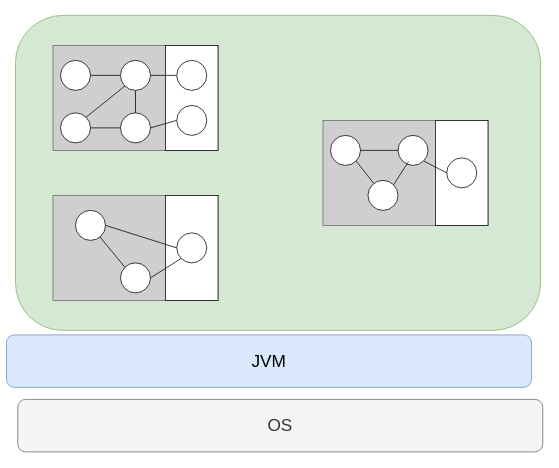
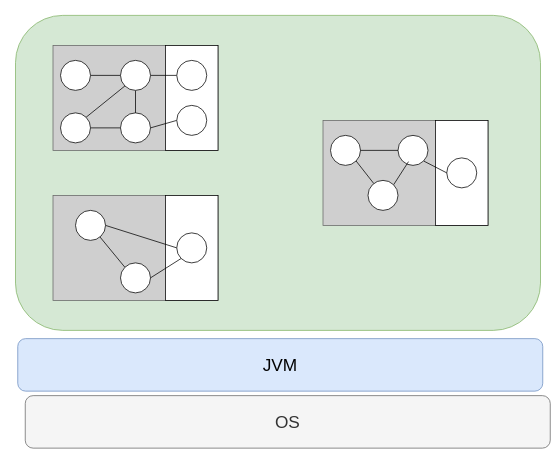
  <mxCell id="0" />
  <mxCell id="1" parent="0" />
  <mxCell id="2" value="" style="rounded=1;whiteSpace=wrap;html=1;fillColor=#d5e8d4;strokeColor=#82b366;" vertex="1" parent="1"><mxGeometry x="20" y="20" width="700" height="420" as="geometry" /></mxCell>
- <mxCell id="3" value="&lt;font style=&quot;font-size: 23px&quot;&gt;JVM&lt;/font&gt;" style="rounded=1;whiteSpace=wrap;html=1;fillColor=#dae8fc;strokeColor=#6c8ebf;" vertex="1" parent="1"><mxGeometry x="8" y="446" width="700" height="70" as="geometry" /></mxCell>
- <mxCell id="4" value="&lt;font style=&quot;font-size: 23px&quot;&gt;OS&lt;/font&gt;" style="rounded=1;whiteSpace=wrap;html=1;fillColor=#f5f5f5;strokeColor=#666666;fontColor=#333333;" vertex="1" parent="1"><mxGeometry x="23" y="532" width="700" height="70" as="geometry" /></mxCell>
+ <mxCell id="3" value="&lt;font style=&quot;font-size: 23px&quot;&gt;JVM&lt;/font&gt;" style="rounded=1;whiteSpace=wrap;html=1;fillColor=#dae8fc;strokeColor=#6c8ebf;" vertex="1" parent="1"><mxGeometry x="23" y="451" width="700" height="70" as="geometry" /></mxCell>
+ <mxCell id="4" value="&lt;font style=&quot;font-size: 23px&quot;&gt;OS&lt;/font&gt;" style="rounded=1;whiteSpace=wrap;html=1;fillColor=#f5f5f5;strokeColor=#666666;fontColor=#333333;" vertex="1" parent="1"><mxGeometry x="33" y="527" width="700" height="70" as="geometry" /></mxCell>
  <mxCell id="5" value="" style="group" vertex="1" connectable="0" parent="1"><mxGeometry x="70" y="60" width="220" height="140" as="geometry" /></mxCell>
  <mxCell id="6" value="" style="rounded=0;whiteSpace=wrap;html=1;fillColor=#CFCFCF;strokeColor=#666666;fontColor=#333333;" vertex="1" parent="5"><mxGeometry width="220" height="140" as="geometry" /></mxCell>
  <mxCell id="7" value="" style="rounded=0;whiteSpace=wrap;html=1;" vertex="1" parent="5"><mxGeometry x="150" width="70" height="140" as="geometry" /></mxCell>
  <mxCell id="8" style="edgeStyle=none;rounded=0;orthogonalLoop=1;jettySize=auto;html=1;exitX=0;exitY=0.5;exitDx=0;exitDy=0;endArrow=none;endFill=0;" edge="1" parent="5" source="9" target="15"><mxGeometry relative="1" as="geometry" /></mxCell>
  <mxCell id="9" value="" style="ellipse;whiteSpace=wrap;html=1;aspect=fixed;fillColor=#FFFFFF;" vertex="1" parent="5"><mxGeometry x="165" y="20" width="40" height="40" as="geometry" /></mxCell>
  <mxCell id="10" style="edgeStyle=none;rounded=0;orthogonalLoop=1;jettySize=auto;html=1;exitX=0;exitY=0.5;exitDx=0;exitDy=0;entryX=1;entryY=0.5;entryDx=0;entryDy=0;endArrow=none;endFill=0;" edge="1" parent="5" source="11" target="19"><mxGeometry relative="1" as="geometry" /></mxCell>
  <mxCell id="11" value="" style="ellipse;whiteSpace=wrap;html=1;aspect=fixed;fillColor=#FFFFFF;" vertex="1" parent="5"><mxGeometry x="165" y="80" width="40" height="40" as="geometry" /></mxCell>
  <mxCell id="12" style="edgeStyle=none;rounded=0;orthogonalLoop=1;jettySize=auto;html=1;exitX=1;exitY=0.5;exitDx=0;exitDy=0;entryX=0;entryY=0.5;entryDx=0;entryDy=0;endArrow=none;endFill=0;" edge="1" parent="5" source="13" target="15"><mxGeometry relative="1" as="geometry" /></mxCell>
  <mxCell id="13" value="" style="ellipse;whiteSpace=wrap;html=1;aspect=fixed;fillColor=#FFFFFF;" vertex="1" parent="5"><mxGeometry x="10" y="20" width="40" height="40" as="geometry" /></mxCell>
  <mxCell id="14" style="edgeStyle=none;rounded=0;orthogonalLoop=1;jettySize=auto;html=1;exitX=0.5;exitY=1;exitDx=0;exitDy=0;endArrow=none;endFill=0;" edge="1" parent="5" source="15" target="19"><mxGeometry relative="1" as="geometry" /></mxCell>
  <mxCell id="15" value="" style="ellipse;whiteSpace=wrap;html=1;aspect=fixed;fillColor=#FFFFFF;" vertex="1" parent="5"><mxGeometry x="90" y="20" width="40" height="40" as="geometry" /></mxCell>
  <mxCell id="16" style="edgeStyle=none;rounded=0;orthogonalLoop=1;jettySize=auto;html=1;exitX=1;exitY=0.5;exitDx=0;exitDy=0;entryX=0;entryY=0.5;entryDx=0;entryDy=0;endArrow=none;endFill=0;" edge="1" parent="5" source="18" target="19"><mxGeometry relative="1" as="geometry" /></mxCell>
  <mxCell id="17" style="edgeStyle=none;rounded=0;orthogonalLoop=1;jettySize=auto;html=1;exitX=1;exitY=0;exitDx=0;exitDy=0;entryX=0;entryY=1;entryDx=0;entryDy=0;endArrow=none;endFill=0;" edge="1" parent="5" source="18" target="15"><mxGeometry relative="1" as="geometry" /></mxCell>
  <mxCell id="18" value="" style="ellipse;whiteSpace=wrap;html=1;aspect=fixed;fillColor=#FFFFFF;" vertex="1" parent="5"><mxGeometry x="10" y="90" width="40" height="40" as="geometry" /></mxCell>
  <mxCell id="19" value="" style="ellipse;whiteSpace=wrap;html=1;aspect=fixed;fillColor=#FFFFFF;" vertex="1" parent="5"><mxGeometry x="90" y="90" width="40" height="40" as="geometry" /></mxCell>
  <mxCell id="20" value="" style="group" vertex="1" connectable="0" parent="1"><mxGeometry x="430" y="160" width="220" height="140" as="geometry" /></mxCell>
  <mxCell id="21" value="" style="rounded=0;whiteSpace=wrap;html=1;fillColor=#CFCFCF;strokeColor=#666666;fontColor=#333333;" vertex="1" parent="20"><mxGeometry width="220" height="140" as="geometry" /></mxCell>
  <mxCell id="22" value="" style="rounded=0;whiteSpace=wrap;html=1;" vertex="1" parent="20"><mxGeometry x="150" width="70" height="140" as="geometry" /></mxCell>
  <mxCell id="23" value="" style="ellipse;whiteSpace=wrap;html=1;aspect=fixed;fillColor=#FFFFFF;" vertex="1" parent="20"><mxGeometry x="165" y="50" width="40" height="40" as="geometry" /></mxCell>
  <mxCell id="24" style="edgeStyle=none;rounded=0;orthogonalLoop=1;jettySize=auto;html=1;exitX=1;exitY=1;exitDx=0;exitDy=0;endArrow=none;endFill=0;" edge="1" parent="20" source="25" target="30"><mxGeometry relative="1" as="geometry" /></mxCell>
  <mxCell id="25" value="" style="ellipse;whiteSpace=wrap;html=1;aspect=fixed;fillColor=#FFFFFF;" vertex="1" parent="20"><mxGeometry x="10" y="20" width="40" height="40" as="geometry" /></mxCell>
  <mxCell id="26" style="edgeStyle=none;rounded=0;orthogonalLoop=1;jettySize=auto;html=1;exitX=0;exitY=0.5;exitDx=0;exitDy=0;endArrow=none;endFill=0;" edge="1" parent="20" source="28" target="25"><mxGeometry relative="1" as="geometry" /></mxCell>
  <mxCell id="27" style="edgeStyle=none;rounded=0;orthogonalLoop=1;jettySize=auto;html=1;exitX=1;exitY=1;exitDx=0;exitDy=0;entryX=0;entryY=0.5;entryDx=0;entryDy=0;endArrow=none;endFill=0;" edge="1" parent="20" source="28" target="23"><mxGeometry relative="1" as="geometry" /></mxCell>
  <mxCell id="28" value="" style="ellipse;whiteSpace=wrap;html=1;aspect=fixed;fillColor=#FFFFFF;" vertex="1" parent="20"><mxGeometry x="100" y="20" width="40" height="40" as="geometry" /></mxCell>
  <mxCell id="29" style="edgeStyle=none;rounded=0;orthogonalLoop=1;jettySize=auto;html=1;exitX=1;exitY=0;exitDx=0;exitDy=0;entryX=0.35;entryY=0.875;entryDx=0;entryDy=0;entryPerimeter=0;endArrow=none;endFill=0;" edge="1" parent="20" source="30" target="28"><mxGeometry relative="1" as="geometry" /></mxCell>
  <mxCell id="30" value="" style="ellipse;whiteSpace=wrap;html=1;aspect=fixed;fillColor=#FFFFFF;" vertex="1" parent="20"><mxGeometry x="60" y="80" width="40" height="40" as="geometry" /></mxCell>
  <mxCell id="31" value="" style="group" vertex="1" connectable="0" parent="1"><mxGeometry x="70" y="260" width="220" height="140" as="geometry" /></mxCell>
  <mxCell id="32" value="" style="rounded=0;whiteSpace=wrap;html=1;fillColor=#CFCFCF;strokeColor=#666666;fontColor=#333333;" vertex="1" parent="31"><mxGeometry width="220" height="140" as="geometry" /></mxCell>
  <mxCell id="33" value="" style="rounded=0;whiteSpace=wrap;html=1;" vertex="1" parent="31"><mxGeometry x="150" width="70" height="140" as="geometry" /></mxCell>
  <mxCell id="34" style="edgeStyle=none;rounded=0;orthogonalLoop=1;jettySize=auto;html=1;exitX=0;exitY=0.5;exitDx=0;exitDy=0;entryX=1;entryY=0.5;entryDx=0;entryDy=0;endArrow=none;endFill=0;" edge="1" parent="31" source="36" target="37"><mxGeometry relative="1" as="geometry" /></mxCell>
  <mxCell id="35" style="edgeStyle=none;rounded=0;orthogonalLoop=1;jettySize=auto;html=1;exitX=0;exitY=1;exitDx=0;exitDy=0;entryX=1;entryY=0.5;entryDx=0;entryDy=0;endArrow=none;endFill=0;" edge="1" parent="31" source="36" target="39"><mxGeometry relative="1" as="geometry" /></mxCell>
  <mxCell id="36" value="" style="ellipse;whiteSpace=wrap;html=1;aspect=fixed;fillColor=#FFFFFF;" vertex="1" parent="31"><mxGeometry x="165" y="50" width="40" height="40" as="geometry" /></mxCell>
  <mxCell id="37" value="" style="ellipse;whiteSpace=wrap;html=1;aspect=fixed;fillColor=#FFFFFF;" vertex="1" parent="31"><mxGeometry x="30" y="20" width="40" height="40" as="geometry" /></mxCell>
  <mxCell id="38" style="edgeStyle=none;rounded=0;orthogonalLoop=1;jettySize=auto;html=1;exitX=0;exitY=0;exitDx=0;exitDy=0;endArrow=none;endFill=0;" edge="1" parent="31" source="39" target="37"><mxGeometry relative="1" as="geometry" /></mxCell>
  <mxCell id="39" value="" style="ellipse;whiteSpace=wrap;html=1;aspect=fixed;fillColor=#FFFFFF;" vertex="1" parent="31"><mxGeometry x="90" y="90" width="40" height="40" as="geometry" /></mxCell>
